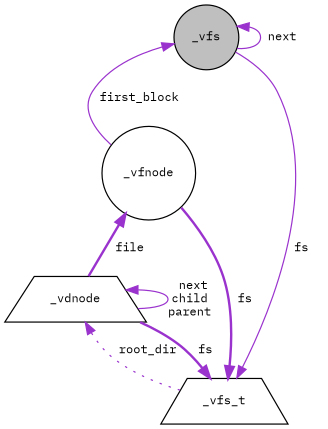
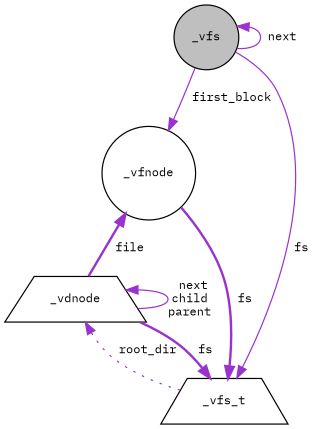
  digraph {
    fontname="IBM Plex Mono"
    node [color=black fillcolor=white fontname="IBM Plex Mono" fontsize=10 shape=circle style=filled]
    edge [color=darkorchid3 dir=back fontname="IBM Plex Mono" fontsize=10 labelfontname=Helvetica labelfontsize=10 style=solid]
    n1 [fillcolor=grey75 fontcolor=black height=0.2 label=_vfs width=0.4]
    n2 [height=0.2 label=_vfnode width=0.4]
    n3 [height=0.2 label=_vdnode shape=trapezium width=0.4]
    n4 [height=0.2 label=_vfs_t shape=trapezium width=0.4]
    n1 -> n1 [label=" next"]
-   n1 -> n2 [label=" first_block"]
+   n2 -> n1 [label=" first_block"]
    n2 -> n3 [label=" file" style=bold]
    n3 -> n3 [label=" next\nchild\nparent"]
    n3 -> n4 [label=" root_dir" style=dotted]
    n4 -> n1 [label=" fs"]
    n4 -> n2 [label=" fs" style=bold]
    n4 -> n3 [label=" fs" style=bold]
  }
